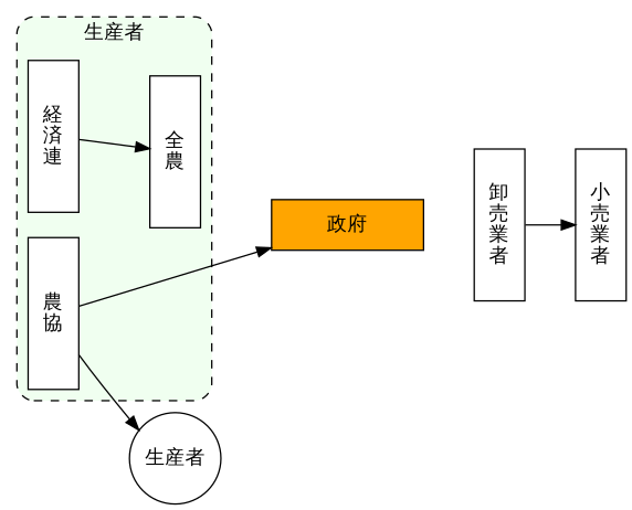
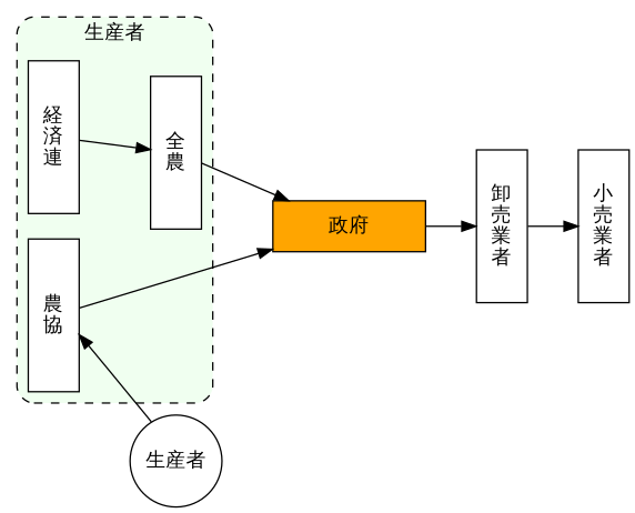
  digraph {
    rankdir=LR
    node [fillcolor=white fixedsize=true fontname=Helvetica shape=box style=filled]
    edge [fontname=Helvetica]
    "農\n協" [height=1.5 width=0.5]
    "経\n済\n連" [height=1.5 width=0.5]
    "全\n農" [height=1.5 width=0.5]
    "政府" [fillcolor=orange height=0.5 width=1.5]
    "卸\n売\n業\n者" [height=1.5 width=0.5]
    "小\n売\n業\n者" [height=1.5 width=0.5]
    "生産者" [fixedsize=false height=0.9 shape=circle width=0.9]
    subgraph cluster_1 {
      bgcolor=honeydew
      fontname=Helvetica
      label="生産者"
      style="dashed,rounded"
      "農\n協"
      "経\n済\n連"
      "全\n農"
    }
    "農\n協" -> "政府"
    "経\n済\n連" -> "全\n農"
+   "全\n農" -> "政府"
+   "政府" -> "卸\n売\n業\n者"
    "卸\n売\n業\n者" -> "小\n売\n業\n者"
-   "農\n協" -> "生産者"
+   "生産者" -> "農\n協"
  }
